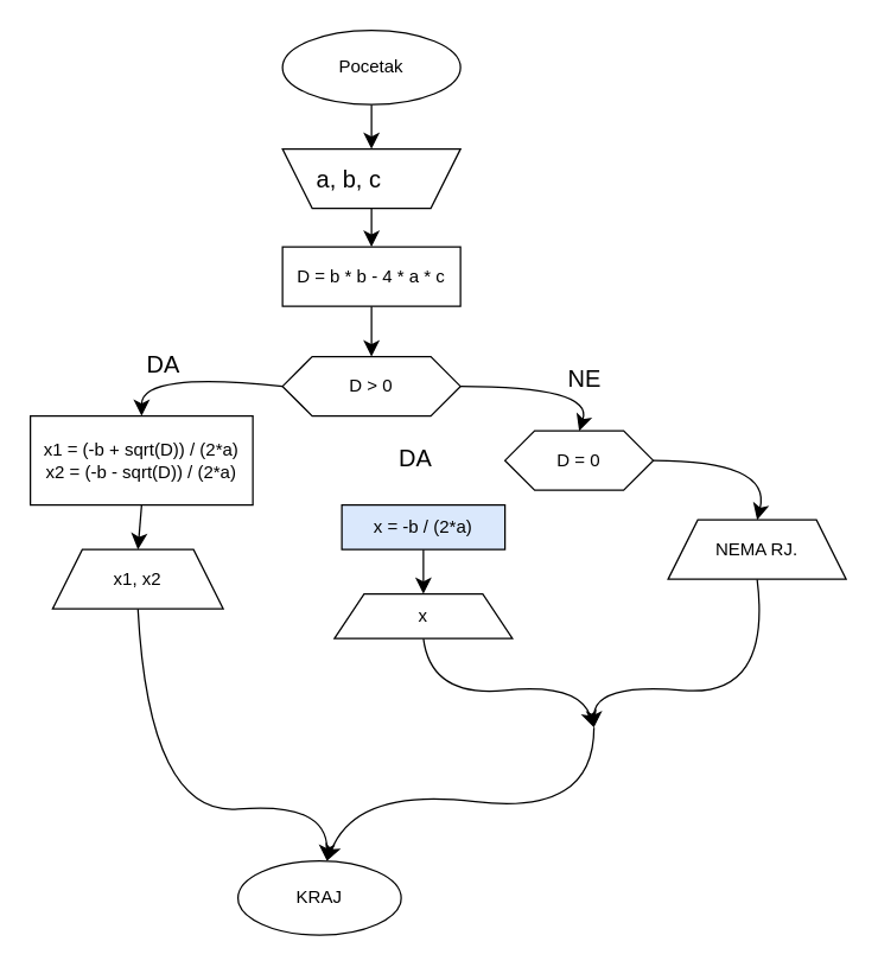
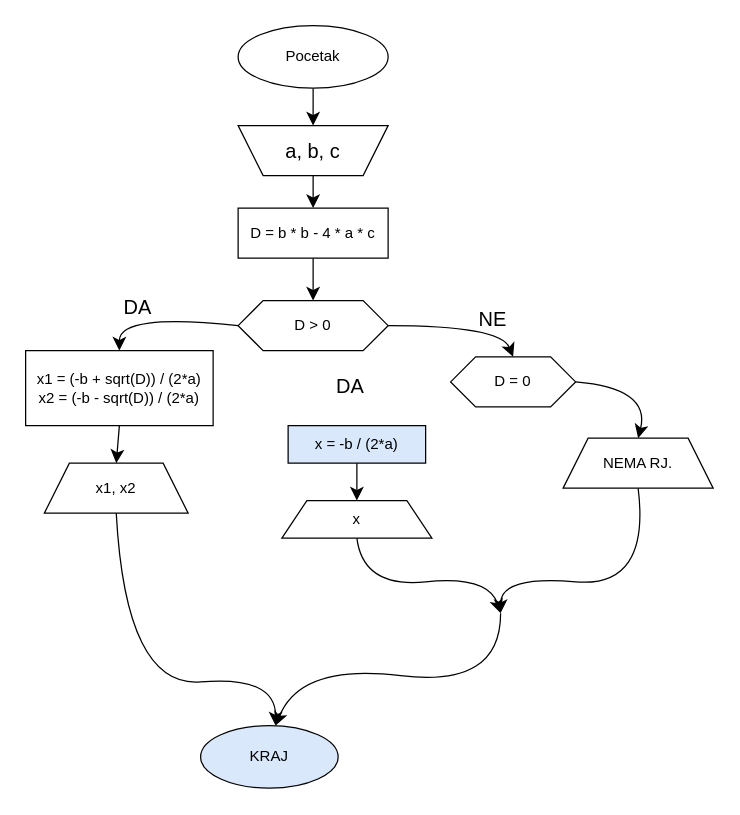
  <mxCell id="0" />
  <mxCell id="1" parent="0" />
  <mxCell id="2" style="edgeStyle=none;curved=1;rounded=0;orthogonalLoop=1;jettySize=auto;html=1;exitX=0.5;exitY=1;exitDx=0;exitDy=0;entryX=0.5;entryY=1;entryDx=0;entryDy=0;fontSize=12;startSize=8;endSize=8;" edge="1" parent="1" source="3" target="5"><mxGeometry relative="1" as="geometry" /></mxCell>
  <mxCell id="3" value="Pocetak" style="ellipse;whiteSpace=wrap;html=1;" vertex="1" parent="1"><mxGeometry x="190" y="20" width="120" height="50" as="geometry" /></mxCell>
  <mxCell id="4" style="edgeStyle=none;curved=1;rounded=0;orthogonalLoop=1;jettySize=auto;html=1;exitX=0.5;exitY=0;exitDx=0;exitDy=0;entryX=0.5;entryY=0;entryDx=0;entryDy=0;fontSize=12;startSize=8;endSize=8;" edge="1" parent="1" source="5" target="8"><mxGeometry relative="1" as="geometry" /></mxCell>
  <mxCell id="5" value="" style="shape=trapezoid;perimeter=trapezoidPerimeter;whiteSpace=wrap;html=1;fixedSize=1;rotation=-180;" vertex="1" parent="1"><mxGeometry x="190" y="100" width="120" height="40" as="geometry" /></mxCell>
- <mxCell id="6" value="a, b, c" style="text;html=1;align=center;verticalAlign=middle;whiteSpace=wrap;rounded=0;fontSize=16;" vertex="1" parent="1"><mxGeometry x="205" y="105" width="60" height="30" as="geometry" /></mxCell>
+ <mxCell id="6" value="a, b, c" style="text;html=1;align=center;verticalAlign=middle;whiteSpace=wrap;rounded=0;fontSize=16;" vertex="1" parent="1"><mxGeometry x="220" y="105" width="60" height="30" as="geometry" /></mxCell>
  <mxCell id="7" style="edgeStyle=none;curved=1;rounded=0;orthogonalLoop=1;jettySize=auto;html=1;exitX=0.5;exitY=1;exitDx=0;exitDy=0;entryX=0.5;entryY=0;entryDx=0;entryDy=0;fontSize=12;startSize=8;endSize=8;" edge="1" parent="1" source="8" target="11"><mxGeometry relative="1" as="geometry" /></mxCell>
  <mxCell id="8" value="D = b * b - 4 * a * c" style="rounded=0;whiteSpace=wrap;html=1;" vertex="1" parent="1"><mxGeometry x="190" y="166" width="120" height="40" as="geometry" /></mxCell>
  <mxCell id="9" style="edgeStyle=none;curved=1;rounded=0;orthogonalLoop=1;jettySize=auto;html=1;exitX=0;exitY=0.5;exitDx=0;exitDy=0;entryX=0.5;entryY=0;entryDx=0;entryDy=0;fontSize=12;startSize=8;endSize=8;" edge="1" parent="1" source="11" target="13"><mxGeometry relative="1" as="geometry"><Array as="points"><mxPoint x="95" y="250" /></Array></mxGeometry></mxCell>
  <mxCell id="10" style="edgeStyle=none;curved=1;rounded=0;orthogonalLoop=1;jettySize=auto;html=1;exitX=1;exitY=0.5;exitDx=0;exitDy=0;entryX=0.5;entryY=0;entryDx=0;entryDy=0;fontSize=12;startSize=8;endSize=8;" edge="1" parent="1" source="11" target="18"><mxGeometry relative="1" as="geometry"><Array as="points"><mxPoint x="400" y="260" /></Array></mxGeometry></mxCell>
  <mxCell id="11" value="D &amp;gt; 0" style="shape=hexagon;perimeter=hexagonPerimeter2;whiteSpace=wrap;html=1;fixedSize=1;" vertex="1" parent="1"><mxGeometry x="190" y="240" width="120" height="40" as="geometry" /></mxCell>
  <mxCell id="12" style="edgeStyle=none;curved=1;rounded=0;orthogonalLoop=1;jettySize=auto;html=1;exitX=0.5;exitY=1;exitDx=0;exitDy=0;entryX=0.5;entryY=0;entryDx=0;entryDy=0;fontSize=12;startSize=8;endSize=8;" edge="1" parent="1" source="13" target="16"><mxGeometry relative="1" as="geometry" /></mxCell>
  <mxCell id="13" value="x1 = (-b + sqrt(D)) / (2*a)&lt;div&gt;x2 = (-b - sqrt(D)) / (2*a)&lt;/div&gt;" style="rounded=0;whiteSpace=wrap;html=1;" vertex="1" parent="1"><mxGeometry x="20" y="280" width="150" height="60" as="geometry" /></mxCell>
  <mxCell id="14" value="DA" style="text;html=1;align=center;verticalAlign=middle;whiteSpace=wrap;rounded=0;fontSize=16;" vertex="1" parent="1"><mxGeometry x="80" y="230" width="60" height="30" as="geometry" /></mxCell>
  <mxCell id="15" style="edgeStyle=none;curved=1;rounded=0;orthogonalLoop=1;jettySize=auto;html=1;exitX=0.5;exitY=1;exitDx=0;exitDy=0;fontSize=12;startSize=8;endSize=8;" edge="1" parent="1" source="16"><mxGeometry relative="1" as="geometry"><mxPoint x="220" y="580" as="targetPoint" /><Array as="points"><mxPoint x="100" y="550" /><mxPoint x="220" y="540" /></Array></mxGeometry></mxCell>
  <mxCell id="16" value="x1, x2" style="shape=trapezoid;perimeter=trapezoidPerimeter;whiteSpace=wrap;html=1;fixedSize=1;" vertex="1" parent="1"><mxGeometry x="35" y="370" width="115" height="40" as="geometry" /></mxCell>
  <mxCell id="17" style="edgeStyle=none;curved=1;rounded=0;orthogonalLoop=1;jettySize=auto;html=1;exitX=1;exitY=0.5;exitDx=0;exitDy=0;entryX=0.5;entryY=0;entryDx=0;entryDy=0;fontSize=12;startSize=8;endSize=8;" edge="1" parent="1" source="18" target="26"><mxGeometry relative="1" as="geometry"><Array as="points"><mxPoint x="520" y="310" /></Array></mxGeometry></mxCell>
- <mxCell id="18" value="D = 0" style="shape=hexagon;perimeter=hexagonPerimeter2;whiteSpace=wrap;html=1;fixedSize=1;" vertex="1" parent="1"><mxGeometry x="340" y="290" width="100" height="40" as="geometry" /></mxCell>
+ <mxCell id="18" value="D = 0" style="shape=hexagon;perimeter=hexagonPerimeter2;whiteSpace=wrap;html=1;fixedSize=1;" vertex="1" parent="1"><mxGeometry x="360" y="285" width="100" height="40" as="geometry" /></mxCell>
  <mxCell id="19" value="NE" style="text;html=1;align=center;verticalAlign=middle;whiteSpace=wrap;rounded=0;fontSize=16;" vertex="1" parent="1"><mxGeometry x="364" y="240" width="60" height="30" as="geometry" /></mxCell>
  <mxCell id="20" style="edgeStyle=none;curved=1;rounded=0;orthogonalLoop=1;jettySize=auto;html=1;exitX=0.5;exitY=1;exitDx=0;exitDy=0;entryX=0.5;entryY=0;entryDx=0;entryDy=0;fontSize=12;startSize=8;endSize=8;" edge="1" parent="1" source="21" target="24"><mxGeometry relative="1" as="geometry" /></mxCell>
  <mxCell id="21" value="x = -b / (2*a)" style="rounded=0;whiteSpace=wrap;html=1;fillColor=#dae8fc;" vertex="1" parent="1"><mxGeometry x="230" y="340" width="110" height="30" as="geometry" /></mxCell>
  <mxCell id="22" value="DA" style="text;html=1;align=center;verticalAlign=middle;whiteSpace=wrap;rounded=0;fontSize=16;" vertex="1" parent="1"><mxGeometry x="250" y="293" width="60" height="30" as="geometry" /></mxCell>
  <mxCell id="23" style="edgeStyle=none;curved=1;rounded=0;orthogonalLoop=1;jettySize=auto;html=1;exitX=0.5;exitY=1;exitDx=0;exitDy=0;fontSize=12;startSize=8;endSize=8;" edge="1" parent="1" source="24"><mxGeometry relative="1" as="geometry"><mxPoint x="400" y="490" as="targetPoint" /><Array as="points"><mxPoint x="290" y="470" /><mxPoint x="390" y="460" /></Array></mxGeometry></mxCell>
  <mxCell id="24" value="x" style="shape=trapezoid;perimeter=trapezoidPerimeter;whiteSpace=wrap;html=1;fixedSize=1;" vertex="1" parent="1"><mxGeometry x="225" y="400" width="120" height="30" as="geometry" /></mxCell>
  <mxCell id="25" style="edgeStyle=none;curved=1;rounded=0;orthogonalLoop=1;jettySize=auto;html=1;exitX=0.5;exitY=1;exitDx=0;exitDy=0;fontSize=12;startSize=8;endSize=8;" edge="1" parent="1" source="26"><mxGeometry relative="1" as="geometry"><mxPoint x="400" y="490" as="targetPoint" /><Array as="points"><mxPoint x="520" y="470" /><mxPoint x="400" y="460" /></Array></mxGeometry></mxCell>
  <mxCell id="26" value="NEMA RJ." style="shape=trapezoid;perimeter=trapezoidPerimeter;whiteSpace=wrap;html=1;fixedSize=1;" vertex="1" parent="1"><mxGeometry x="450" y="350" width="120" height="40" as="geometry" /></mxCell>
  <mxCell id="27" value="" style="endArrow=classic;html=1;rounded=0;fontSize=12;startSize=8;endSize=8;curved=1;" edge="1" parent="1"><mxGeometry width="50" height="50" relative="1" as="geometry"><mxPoint x="400" y="490" as="sourcePoint" /><mxPoint x="220" y="580" as="targetPoint" /><Array as="points"><mxPoint x="400" y="550" /><mxPoint x="240" y="530" /></Array></mxGeometry></mxCell>
- <mxCell id="28" value="KRAJ" style="ellipse;whiteSpace=wrap;html=1;" vertex="1" parent="1"><mxGeometry x="160" y="580" width="110" height="50" as="geometry" /></mxCell>
+ <mxCell id="28" value="KRAJ" style="ellipse;whiteSpace=wrap;html=1;fillColor=#dae8fc;" vertex="1" parent="1"><mxGeometry x="160" y="580" width="110" height="50" as="geometry" /></mxCell>
